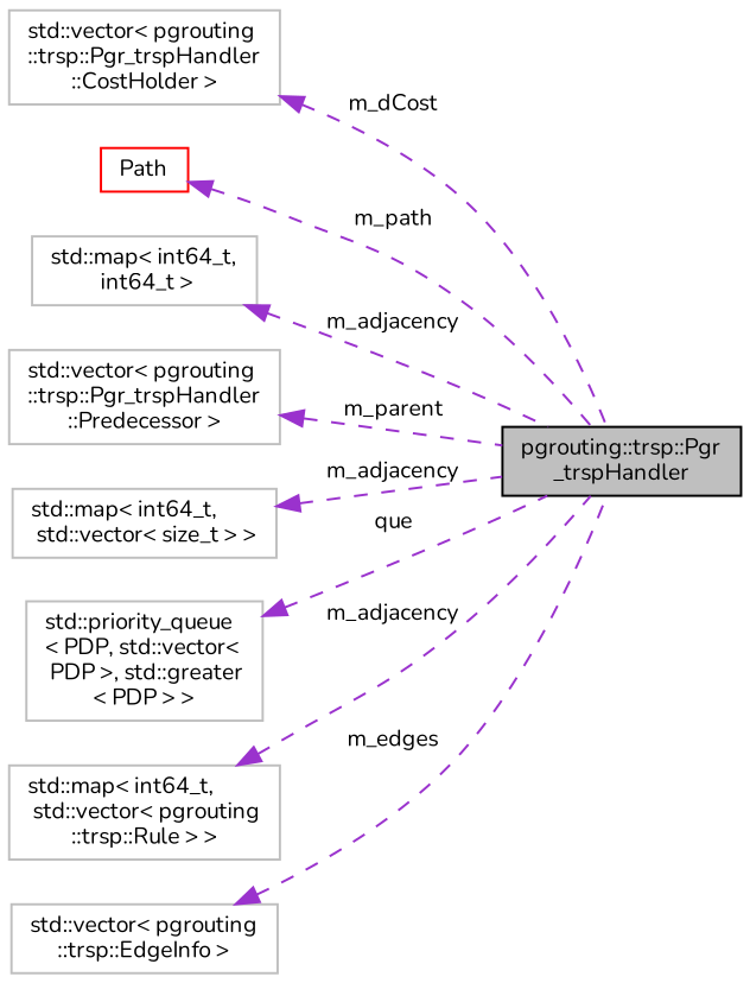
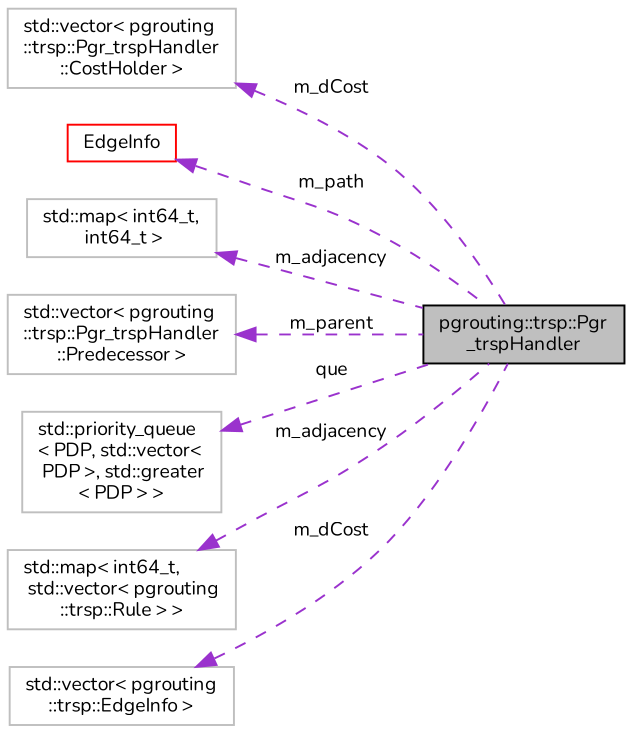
  digraph {
    fontname=Nunito
    rankdir=LR
    node [color=grey75 fillcolor=white fontname=Nunito fontsize=10 shape=record style=filled]
    edge [color=darkorchid3 dir=back fontname=Nunito fontsize=10 labelfontname=Helvetica labelfontsize=10 style=dashed]
    n1 [color=black fillcolor=grey75 fontcolor=black height=0.2 label="pgrouting::trsp::Pgr\l_trspHandler" width=0.4]
    n2 [height=0.2 label="std::vector\< pgrouting\l::trsp::Pgr_trspHandler\l::CostHolder \>" width=0.4]
-   n3 [color=red height=0.2 label=Path width=0.4]
+   n3 [color=red height=0.2 label=EdgeInfo width=0.4]
    n4 [height=0.2 label="std::map\< int64_t,\l int64_t \>" width=0.4]
    n5 [height=0.2 label="std::vector\< pgrouting\l::trsp::Pgr_trspHandler\l::Predecessor \>" width=0.4]
-   n6 [height=0.2 label="std::map\< int64_t,\l std::vector\< size_t \> \>" width=0.4]
    n7 [height=0.2 label="std::priority_queue\l\< PDP, std::vector\<\l PDP \>, std::greater\l\< PDP \> \>" width=0.4]
    n8 [height=0.2 label="std::map\< int64_t,\l std::vector\< pgrouting\l::trsp::Rule \> \>" width=0.4]
    n9 [height=0.2 label="std::vector\< pgrouting\l::trsp::EdgeInfo \>" width=0.4]
    n2 -> n1 [label=" m_dCost"]
    n3 -> n1 [label=" m_path"]
    n4 -> n1 [label=" m_adjacency"]
    n5 -> n1 [label=" m_parent"]
-   n6 -> n1 [label=" m_adjacency"]
    n7 -> n1 [label=" que"]
    n8 -> n1 [label=" m_adjacency"]
-   n9 -> n1 [label=" m_edges"]
+   n9 -> n1 [label=" m_dCost"]
  }
